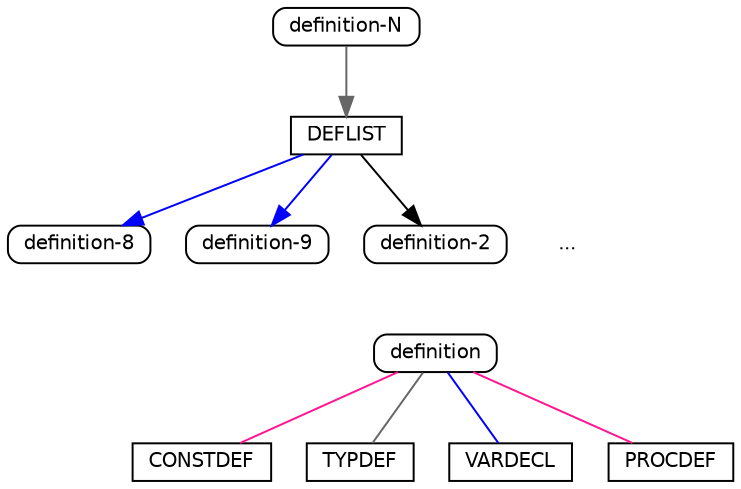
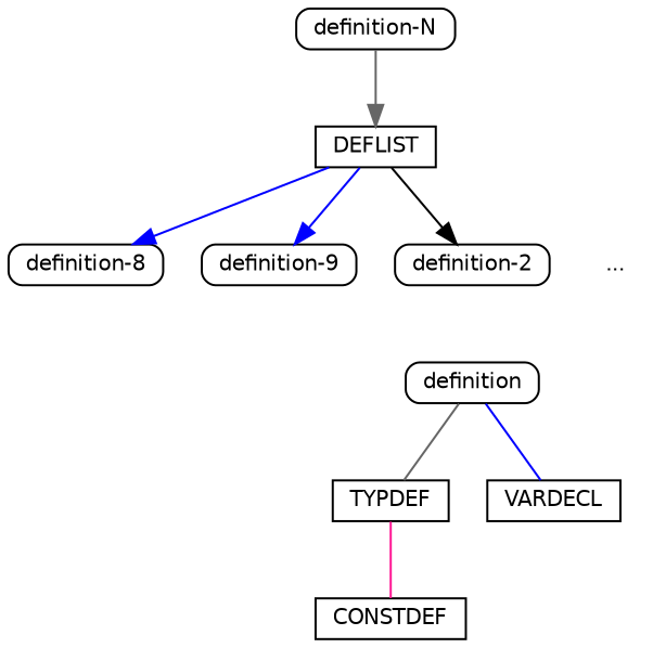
  digraph {
    fontname=helvetica
    nodesep=0.25
    node [fontname=helvetica fontsize=10 shape=box style=solid]
    edge [arrowhead=normal style=solid color=blue]
    n1 [height=0.25 label="definition-8" style=rounded]
    n2 [height=0.25 label="definition-9" style=rounded]
    n3 [height=0.25 label="definition-2" style=rounded]
    definition [height=0.25 style=rounded width=0.75]
    DEFLIST [height=0.25]
    n6 [height=0.25 label="..." shape=none width=0]
    n7 [height=0.25 label="definition-N" style=rounded width=0.75]
    CONSTDEF [height=0.25 width=0.75]
    TYPDEF [height=0.25 width=0.75]
    VARDECL [height=0.25 width=0.75]
-   PROCDEF [height=0.25 width=0.75]
    subgraph sub_1 {
      n1
      n2
      n3
    }
    n3 -> definition [style=invis color=""]
-   definition -> CONSTDEF [arrowhead=none color=deeppink]
+   TYPDEF -> CONSTDEF [arrowhead=none color=deeppink]
    definition -> TYPDEF [arrowhead=none color=gray40]
    definition -> VARDECL [arrowhead=none]
-   definition -> PROCDEF [arrowhead=none color=deeppink]
    DEFLIST -> n1 [style=""]
    DEFLIST -> n2 [style=""]
    DEFLIST -> n3 [color=black style=""]
    DEFLIST -> n6 [style=invis color=""]
    n7 -> DEFLIST [color=gray40]
  }
